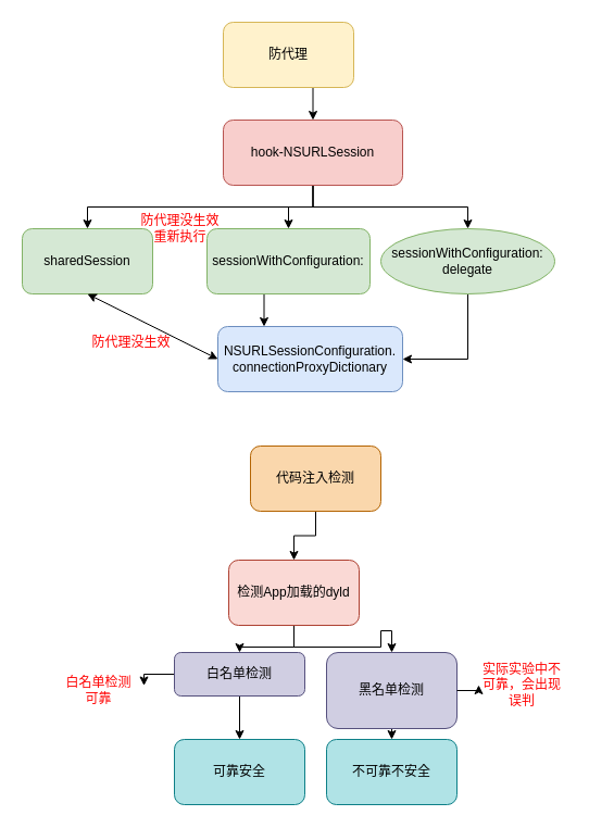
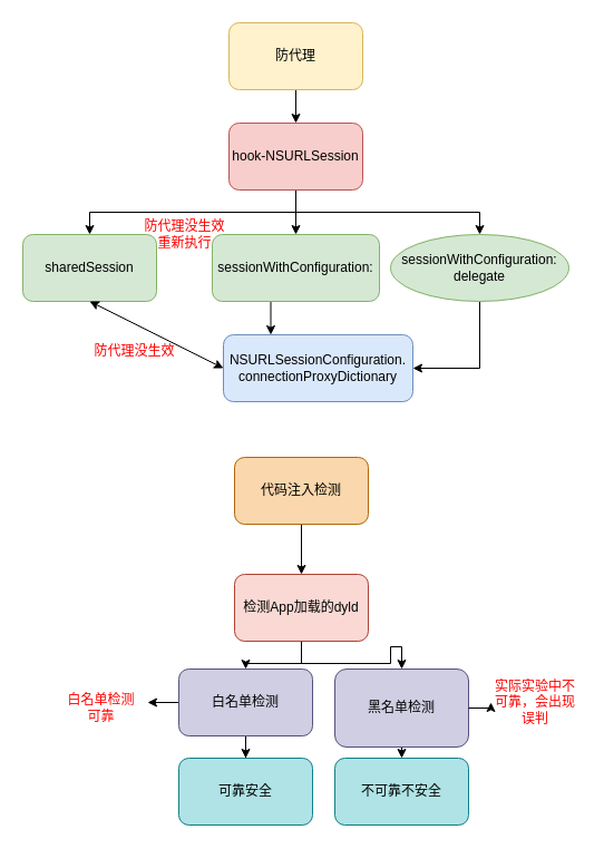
  <mxCell id="0" />
  <mxCell id="1" parent="0" />
  <mxCell id="2" style="edgeStyle=orthogonalEdgeStyle;rounded=0;orthogonalLoop=1;jettySize=auto;html=1;exitX=0.5;exitY=1;exitDx=0;exitDy=0;entryX=0.5;entryY=0;entryDx=0;entryDy=0;" edge="1" parent="1" source="3" target="7"><mxGeometry relative="1" as="geometry" /></mxCell>
  <mxCell id="3" value="防代理" style="rounded=1;whiteSpace=wrap;html=1;fillColor=#fff2cc;strokeColor=#d6b656;" vertex="1" parent="1"><mxGeometry x="205" y="20" width="120" height="60" as="geometry" /></mxCell>
  <mxCell id="4" style="edgeStyle=orthogonalEdgeStyle;rounded=0;orthogonalLoop=1;jettySize=auto;html=1;exitX=0.5;exitY=1;exitDx=0;exitDy=0;" edge="1" parent="1" source="7" target="12"><mxGeometry relative="1" as="geometry" /></mxCell>
  <mxCell id="5" style="edgeStyle=orthogonalEdgeStyle;rounded=0;orthogonalLoop=1;jettySize=auto;html=1;exitX=0.5;exitY=1;exitDx=0;exitDy=0;" edge="1" parent="1" source="7" target="11"><mxGeometry relative="1" as="geometry" /></mxCell>
  <mxCell id="6" style="edgeStyle=orthogonalEdgeStyle;rounded=0;orthogonalLoop=1;jettySize=auto;html=1;exitX=0.5;exitY=1;exitDx=0;exitDy=0;" edge="1" parent="1" source="7" target="9"><mxGeometry relative="1" as="geometry" /></mxCell>
- <mxCell id="7" value="hook-NSURLSession" style="rounded=1;whiteSpace=wrap;html=1;fillColor=#f8cecc;strokeColor=#b85450;" vertex="1" parent="1"><mxGeometry x="205" y="110" width="165" height="60" as="geometry" /></mxCell>
+ <mxCell id="7" value="hook-NSURLSession" style="rounded=1;whiteSpace=wrap;html=1;fillColor=#f8cecc;strokeColor=#b85450;" vertex="1" parent="1"><mxGeometry x="205" y="110" width="120" height="60" as="geometry" /></mxCell>
  <mxCell id="8" style="edgeStyle=orthogonalEdgeStyle;rounded=0;orthogonalLoop=1;jettySize=auto;html=1;exitX=0.5;exitY=1;exitDx=0;exitDy=0;entryX=0.25;entryY=0;entryDx=0;entryDy=0;" edge="1" parent="1" source="9" target="13"><mxGeometry relative="1" as="geometry" /></mxCell>
  <mxCell id="9" value="sessionWithConfiguration:" style="rounded=1;whiteSpace=wrap;html=1;fillColor=#d5e8d4;strokeColor=#82b366;" vertex="1" parent="1"><mxGeometry x="190" y="210" width="150" height="60" as="geometry" /></mxCell>
  <mxCell id="10" style="edgeStyle=orthogonalEdgeStyle;rounded=0;orthogonalLoop=1;jettySize=auto;html=1;exitX=0.5;exitY=1;exitDx=0;exitDy=0;entryX=1;entryY=0.5;entryDx=0;entryDy=0;" edge="1" parent="1" source="11" target="13"><mxGeometry relative="1" as="geometry" /></mxCell>
  <mxCell id="11" value="sessionWithConfiguration:&lt;br&gt;delegate" style="ellipse;whiteSpace=wrap;html=1;fillColor=#d5e8d4;strokeColor=#82b366;" vertex="1" parent="1"><mxGeometry x="350" y="210" width="160" height="60" as="geometry" /></mxCell>
  <mxCell id="12" value="sharedSession" style="rounded=1;whiteSpace=wrap;html=1;fillColor=#d5e8d4;strokeColor=#82b366;" vertex="1" parent="1"><mxGeometry x="20" y="210" width="120" height="60" as="geometry" /></mxCell>
  <mxCell id="13" value="NSURLSessionConfiguration.&lt;br&gt;connectionProxyDictionary" style="rounded=1;whiteSpace=wrap;html=1;fillColor=#dae8fc;strokeColor=#6c8ebf;" vertex="1" parent="1"><mxGeometry x="200" y="300" width="170" height="60" as="geometry" /></mxCell>
  <mxCell id="14" value="防代理没生效" style="text;html=1;align=center;verticalAlign=middle;resizable=0;points=[];autosize=1;strokeColor=none;fillColor=none;fontColor=#FF0000;" vertex="1" parent="1"><mxGeometry x="70" y="300" width="100" height="30" as="geometry" /></mxCell>
  <mxCell id="15" value="" style="endArrow=classic;startArrow=classic;html=1;rounded=0;entryX=0.5;entryY=1;entryDx=0;entryDy=0;exitX=0;exitY=0.5;exitDx=0;exitDy=0;" edge="1" parent="1" source="13" target="12"><mxGeometry width="50" height="50" relative="1" as="geometry"><mxPoint x="90" y="300" as="sourcePoint" /><mxPoint x="110" y="280" as="targetPoint" /></mxGeometry></mxCell>
  <mxCell id="16" value="防代理没生效&lt;br&gt;重新执行" style="text;html=1;align=center;verticalAlign=middle;resizable=0;points=[];autosize=1;strokeColor=none;fillColor=none;fontColor=#FF0000;" vertex="1" parent="1"><mxGeometry x="115" y="190" width="100" height="40" as="geometry" /></mxCell>
  <mxCell id="17" style="edgeStyle=orthogonalEdgeStyle;rounded=0;orthogonalLoop=1;jettySize=auto;html=1;exitX=0.5;exitY=1;exitDx=0;exitDy=0;entryX=0.5;entryY=0;entryDx=0;entryDy=0;fontColor=#000000;" edge="1" parent="1" source="18" target="21"><mxGeometry relative="1" as="geometry" /></mxCell>
- <mxCell id="18" value="&lt;font color=&quot;#000000&quot;&gt;代码注入检测&lt;/font&gt;" style="rounded=1;whiteSpace=wrap;html=1;fillColor=#fad7ac;strokeColor=#b46504;" vertex="1" parent="1"><mxGeometry x="230" y="410" width="120" height="60" as="geometry" /></mxCell>
+ <mxCell id="18" value="&lt;font color=&quot;#000000&quot;&gt;代码注入检测&lt;/font&gt;" style="rounded=1;whiteSpace=wrap;html=1;fillColor=#fad7ac;strokeColor=#b46504;" vertex="1" parent="1"><mxGeometry x="210" y="410" width="120" height="60" as="geometry" /></mxCell>
  <mxCell id="19" style="edgeStyle=orthogonalEdgeStyle;rounded=0;orthogonalLoop=1;jettySize=auto;html=1;exitX=0.5;exitY=1;exitDx=0;exitDy=0;entryX=0.5;entryY=0;entryDx=0;entryDy=0;fontColor=#000000;" edge="1" parent="1" source="21" target="24"><mxGeometry relative="1" as="geometry" /></mxCell>
  <mxCell id="20" style="edgeStyle=orthogonalEdgeStyle;rounded=0;orthogonalLoop=1;jettySize=auto;html=1;exitX=0.5;exitY=1;exitDx=0;exitDy=0;fontColor=#000000;" edge="1" parent="1" source="21" target="26"><mxGeometry relative="1" as="geometry" /></mxCell>
  <mxCell id="21" value="&lt;font color=&quot;#000000&quot;&gt;检测App加载的dyld&lt;/font&gt;" style="rounded=1;whiteSpace=wrap;html=1;fillColor=#fad9d5;strokeColor=#ae4132;" vertex="1" parent="1"><mxGeometry x="210" y="515" width="120" height="60" as="geometry" /></mxCell>
  <mxCell id="22" style="edgeStyle=orthogonalEdgeStyle;rounded=0;orthogonalLoop=1;jettySize=auto;html=1;exitX=0.5;exitY=1;exitDx=0;exitDy=0;fontColor=#000000;" edge="1" parent="1" source="24" target="27"><mxGeometry relative="1" as="geometry" /></mxCell>
  <mxCell id="23" style="edgeStyle=orthogonalEdgeStyle;rounded=0;orthogonalLoop=1;jettySize=auto;html=1;exitX=0;exitY=0.5;exitDx=0;exitDy=0;entryX=1.025;entryY=0.388;entryDx=0;entryDy=0;entryPerimeter=0;fontColor=#FF0000;" edge="1" parent="1" source="24" target="31"><mxGeometry relative="1" as="geometry" /></mxCell>
- <mxCell id="24" value="&lt;font color=&quot;#000000&quot;&gt;白名单检测&lt;/font&gt;" style="rounded=1;whiteSpace=wrap;html=1;fillColor=#d0cee2;strokeColor=#56517e;" vertex="1" parent="1"><mxGeometry x="160" y="600" width="120" height="40" as="geometry" /></mxCell>
+ <mxCell id="24" value="&lt;font color=&quot;#000000&quot;&gt;白名单检测&lt;/font&gt;" style="rounded=1;whiteSpace=wrap;html=1;fillColor=#d0cee2;strokeColor=#56517e;" vertex="1" parent="1"><mxGeometry x="160" y="600" width="120" height="60" as="geometry" /></mxCell>
  <mxCell id="25" style="edgeStyle=orthogonalEdgeStyle;rounded=0;orthogonalLoop=1;jettySize=auto;html=1;exitX=0.5;exitY=1;exitDx=0;exitDy=0;entryX=0.5;entryY=0;entryDx=0;entryDy=0;fontColor=#000000;" edge="1" parent="1" source="26" target="28"><mxGeometry relative="1" as="geometry" /></mxCell>
  <mxCell id="26" value="&lt;font color=&quot;#000000&quot;&gt;黑名单检测&lt;/font&gt;" style="rounded=1;whiteSpace=wrap;html=1;fillColor=#d0cee2;strokeColor=#56517e;" vertex="1" parent="1"><mxGeometry x="300" y="600" width="120" height="70" as="geometry" /></mxCell>
  <mxCell id="27" value="&lt;font color=&quot;#000000&quot;&gt;可靠安全&lt;/font&gt;" style="rounded=1;whiteSpace=wrap;html=1;fillColor=#b0e3e6;strokeColor=#0e8088;" vertex="1" parent="1"><mxGeometry x="160" y="680" width="120" height="60" as="geometry" /></mxCell>
  <mxCell id="28" value="&lt;font color=&quot;#000000&quot;&gt;不可靠不安全&lt;/font&gt;" style="rounded=1;whiteSpace=wrap;html=1;fillColor=#b0e3e6;strokeColor=#0e8088;" vertex="1" parent="1"><mxGeometry x="300" y="680" width="120" height="60" as="geometry" /></mxCell>
  <mxCell id="29" value="实际实验中不可靠，会出现误判" style="text;html=1;strokeColor=none;fillColor=none;align=center;verticalAlign=middle;whiteSpace=wrap;rounded=0;fontColor=#FF0000;" vertex="1" parent="1"><mxGeometry x="440" y="615" width="80" height="30" as="geometry" /></mxCell>
  <mxCell id="30" value="" style="edgeStyle=orthogonalEdgeStyle;rounded=0;orthogonalLoop=1;jettySize=auto;html=1;fontColor=#000000;" edge="1" parent="1" source="26" target="29"><mxGeometry relative="1" as="geometry" /></mxCell>
  <mxCell id="31" value="白名单检测&lt;br&gt;可靠" style="text;html=1;align=center;verticalAlign=middle;resizable=0;points=[];autosize=1;strokeColor=none;fillColor=none;fontColor=#FF0000;" vertex="1" parent="1"><mxGeometry x="50" y="615" width="80" height="40" as="geometry" /></mxCell>
